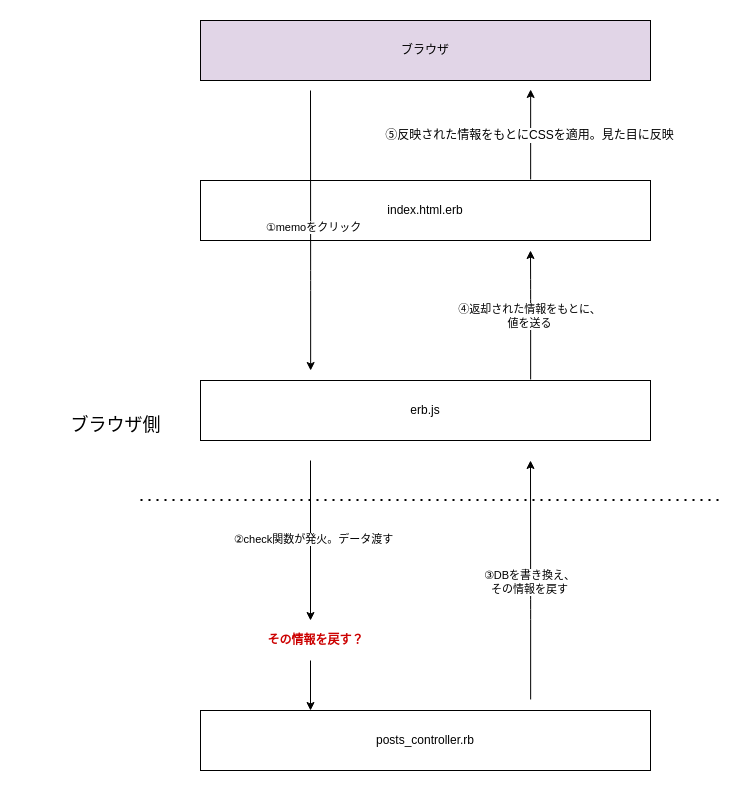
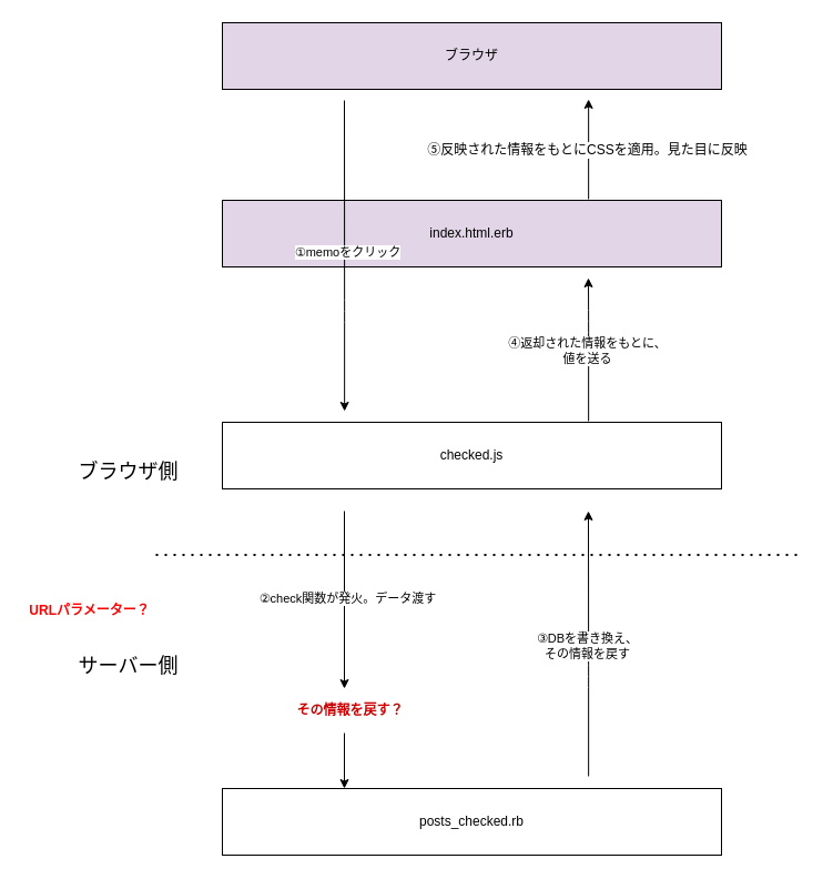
  <mxCell id="0" />
  <mxCell id="1" parent="0" />
- <mxCell id="2" value="index.html.erb" style="rounded=0;whiteSpace=wrap;html=1;" parent="1" vertex="1"><mxGeometry x="200" y="180" width="450" height="60" as="geometry" /></mxCell>
- <mxCell id="3" value="erb.js" style="rounded=0;whiteSpace=wrap;html=1;" parent="1" vertex="1"><mxGeometry x="200" y="380" width="450" height="60" as="geometry" /></mxCell>
- <mxCell id="4" value="posts_controller.rb" style="rounded=0;whiteSpace=wrap;html=1;" parent="1" vertex="1"><mxGeometry x="200" y="710" width="450" height="60" as="geometry" /></mxCell>
+ <mxCell id="2" value="index.html.erb" style="rounded=0;whiteSpace=wrap;html=1;fillColor=#e1d5e7;" parent="1" vertex="1"><mxGeometry x="200" y="180" width="450" height="60" as="geometry" /></mxCell>
+ <mxCell id="3" value="checked.js" style="rounded=0;whiteSpace=wrap;html=1;" parent="1" vertex="1"><mxGeometry x="200" y="380" width="450" height="60" as="geometry" /></mxCell>
+ <mxCell id="4" value="posts_checked.rb" style="rounded=0;whiteSpace=wrap;html=1;" parent="1" vertex="1"><mxGeometry x="200" y="710" width="450" height="60" as="geometry" /></mxCell>
  <mxCell id="5" value="" style="endArrow=classic;html=1;" parent="1" edge="1"><mxGeometry width="50" height="50" relative="1" as="geometry"><mxPoint x="310" y="90" as="sourcePoint" /><mxPoint x="310.15" y="370" as="targetPoint" /><Array as="points"><mxPoint x="310.15" y="280" /></Array></mxGeometry></mxCell>
  <mxCell id="6" value="①memoをクリック" style="edgeLabel;html=1;align=center;verticalAlign=middle;resizable=0;points=[];" parent="5" vertex="1" connectable="0"><mxGeometry x="-0.023" y="2" relative="1" as="geometry"><mxPoint as="offset" /></mxGeometry></mxCell>
  <mxCell id="7" value="" style="endArrow=classic;html=1;" parent="1" edge="1"><mxGeometry width="50" height="50" relative="1" as="geometry"><mxPoint x="310" y="460" as="sourcePoint" /><mxPoint x="310" y="620" as="targetPoint" /><Array as="points" /></mxGeometry></mxCell>
  <mxCell id="8" value="②check関数が発火。データ渡す" style="edgeLabel;html=1;align=center;verticalAlign=middle;resizable=0;points=[];" parent="7" vertex="1" connectable="0"><mxGeometry x="-0.023" y="2" relative="1" as="geometry"><mxPoint as="offset" /></mxGeometry></mxCell>
  <mxCell id="9" value="" style="endArrow=classic;html=1;exitX=0.033;exitY=1.017;exitDx=0;exitDy=0;exitPerimeter=0;" parent="1" edge="1"><mxGeometry width="50" height="50" relative="1" as="geometry"><mxPoint x="530.15" y="698.98" as="sourcePoint" /><mxPoint x="530" y="460" as="targetPoint" /><Array as="points"><mxPoint x="530.15" y="608.98" /></Array></mxGeometry></mxCell>
  <mxCell id="10" value="③DBを書き換え、&lt;br&gt;その情報を戻す" style="edgeLabel;html=1;align=center;verticalAlign=middle;resizable=0;points=[];" parent="9" vertex="1" connectable="0"><mxGeometry x="-0.023" y="2" relative="1" as="geometry"><mxPoint as="offset" /></mxGeometry></mxCell>
  <mxCell id="11" value="" style="endArrow=classic;html=1;exitX=0.033;exitY=1.017;exitDx=0;exitDy=0;exitPerimeter=0;" parent="1" edge="1"><mxGeometry width="50" height="50" relative="1" as="geometry"><mxPoint x="530.15" y="378.98" as="sourcePoint" /><mxPoint x="530" y="250" as="targetPoint" /><Array as="points"><mxPoint x="530.15" y="288.98" /></Array></mxGeometry></mxCell>
  <mxCell id="12" value="④返却された情報をもとに、&lt;br&gt;値を送る" style="edgeLabel;html=1;align=center;verticalAlign=middle;resizable=0;points=[];" parent="11" vertex="1" connectable="0"><mxGeometry x="-0.023" y="2" relative="1" as="geometry"><mxPoint as="offset" /></mxGeometry></mxCell>
+ <mxCell id="13" value="サーバー側" style="text;html=1;align=center;verticalAlign=middle;resizable=0;points=[];autosize=1;fontSize=18;" parent="1" vertex="1"><mxGeometry x="65" y="585" width="100" height="30" as="geometry" /></mxCell>
+ <mxCell id="14" value="URLパラメーター？" style="text;html=1;align=center;verticalAlign=middle;resizable=0;points=[];autosize=1;fontStyle=1;shadow=1;fontColor=#FF0000;" parent="1" vertex="1"><mxGeometry x="20" y="540" width="120" height="20" as="geometry" /></mxCell>
  <mxCell id="15" value="その情報を戻す？" style="text;html=1;align=center;verticalAlign=middle;resizable=0;points=[];autosize=1;fontColor=#CC0000;fontStyle=1;fillColor=#FFFFFF;" parent="1" vertex="1"><mxGeometry x="260" y="630" width="110" height="20" as="geometry" /></mxCell>
  <mxCell id="16" value="ブラウザ" style="rounded=0;whiteSpace=wrap;html=1;fillColor=#e1d5e7;" parent="1" vertex="1"><mxGeometry x="200" y="20" width="450" height="60" as="geometry" /></mxCell>
  <mxCell id="17" value="" style="endArrow=classic;html=1;exitX=0.033;exitY=1.017;exitDx=0;exitDy=0;exitPerimeter=0;" parent="1" edge="1"><mxGeometry width="50" height="50" relative="1" as="geometry"><mxPoint x="530.15" y="178.98" as="sourcePoint" /><mxPoint x="530" y="89" as="targetPoint" /><Array as="points"><mxPoint x="530.15" y="88.98" /></Array></mxGeometry></mxCell>
  <mxCell id="18" value="&lt;span style=&quot;font-size: 12px&quot;&gt;⑤反映された情報をもとにCSSを適用。見た目に反映&lt;/span&gt;" style="edgeLabel;html=1;align=center;verticalAlign=middle;resizable=0;points=[];" parent="17" vertex="1" connectable="0"><mxGeometry x="-0.023" y="2" relative="1" as="geometry"><mxPoint as="offset" /></mxGeometry></mxCell>
  <mxCell id="19" value="" style="endArrow=none;dashed=1;html=1;dashPattern=1 3;strokeWidth=2;fontColor=#FF0000;" parent="1" edge="1"><mxGeometry width="50" height="50" relative="1" as="geometry"><mxPoint x="140" y="499.5" as="sourcePoint" /><mxPoint x="720" y="499.5" as="targetPoint" /></mxGeometry></mxCell>
  <mxCell id="20" value="ブラウザ側" style="text;html=1;align=center;verticalAlign=middle;resizable=0;points=[];autosize=1;fontSize=18;" parent="1" vertex="1"><mxGeometry x="60" y="410" width="110" height="30" as="geometry" /></mxCell>
  <mxCell id="21" value="" style="endArrow=classic;html=1;" parent="1" edge="1"><mxGeometry width="50" height="50" relative="1" as="geometry"><mxPoint x="310" y="660" as="sourcePoint" /><mxPoint x="310" y="710" as="targetPoint" /><Array as="points" /></mxGeometry></mxCell>
